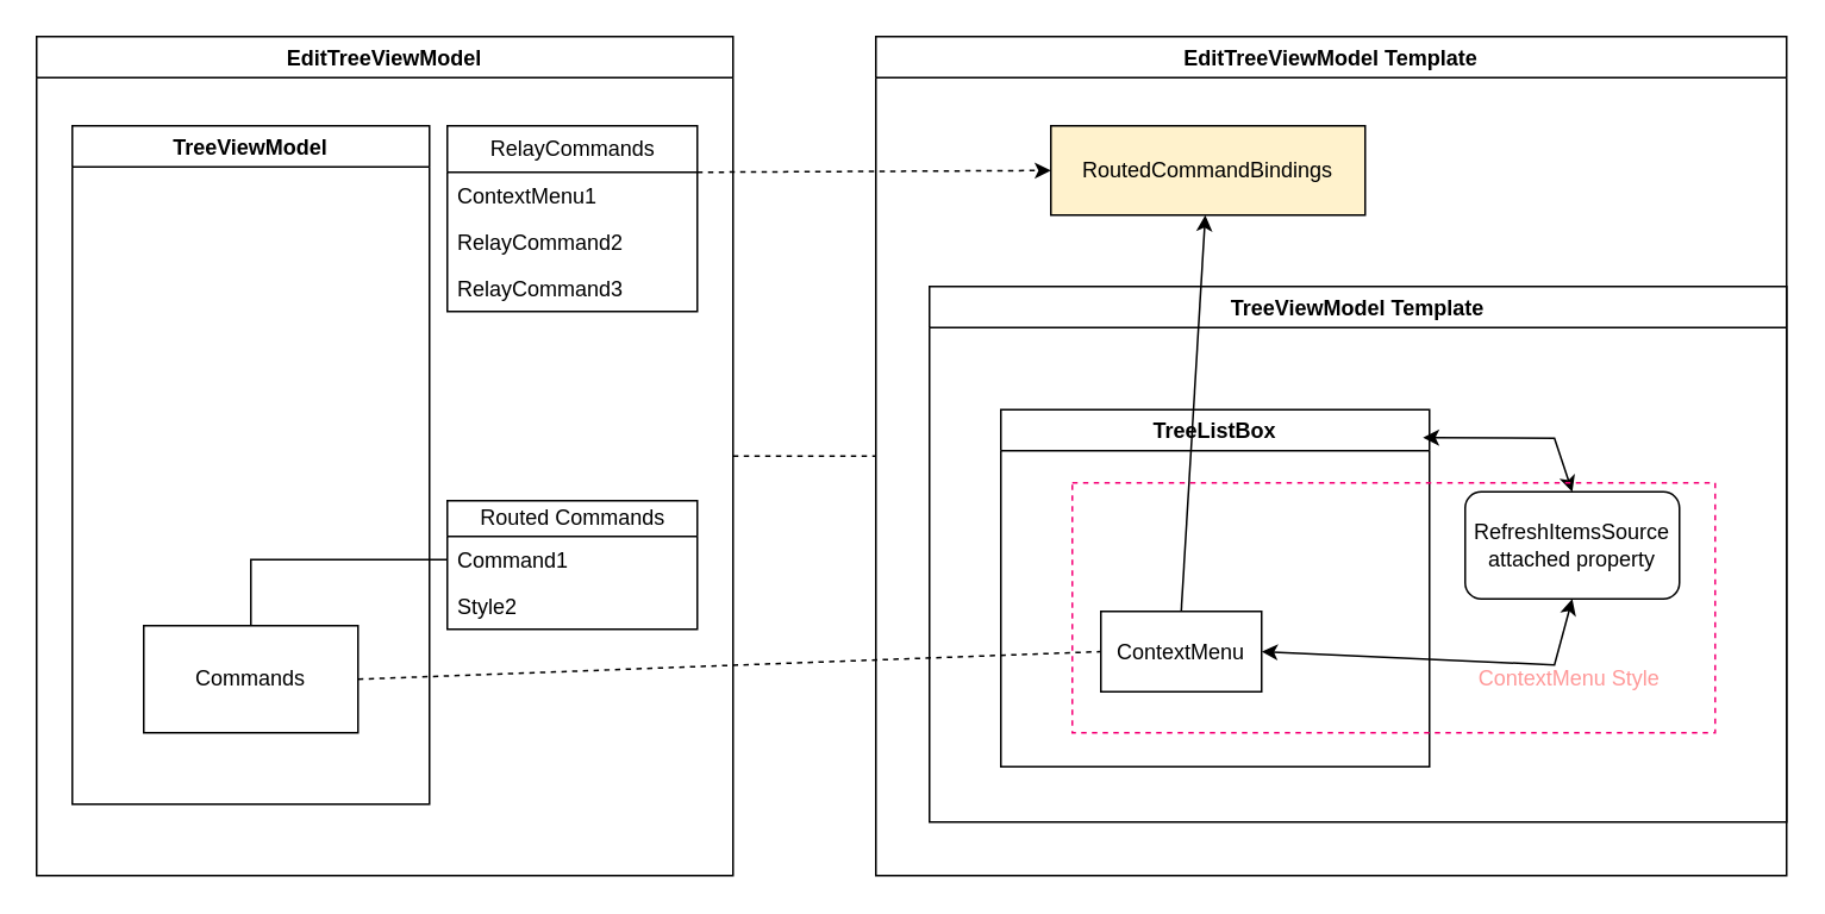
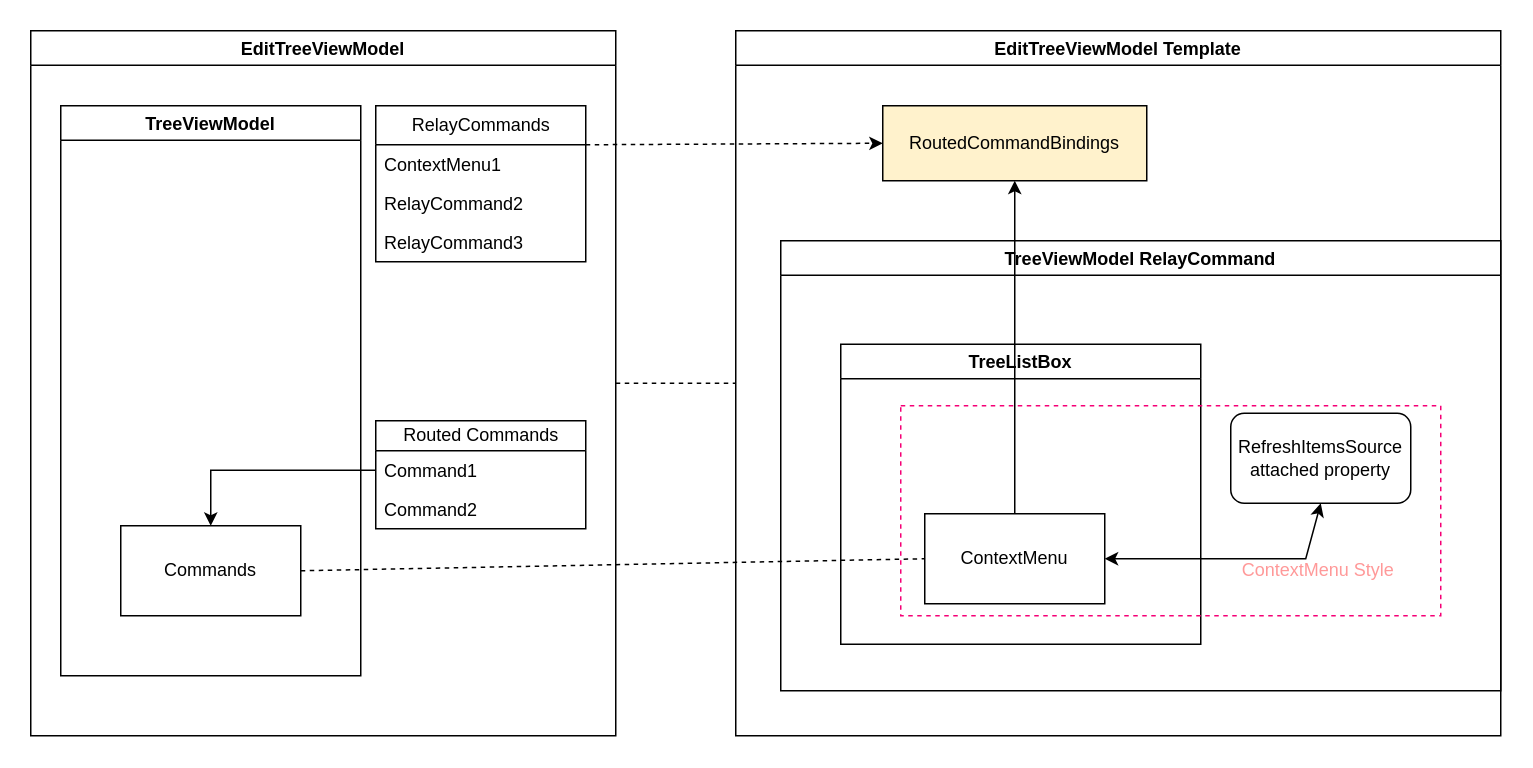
  <mxCell id="0" />
  <mxCell id="1" parent="0" />
  <mxCell id="2" value="EditTreeViewModel Template" style="swimlane;" vertex="1" parent="1"><mxGeometry x="490" y="20" width="510" height="470" as="geometry" /></mxCell>
- <mxCell id="3" value="TreeViewModel Template" style="swimlane;" vertex="1" parent="2"><mxGeometry x="30" y="140" width="480" height="300" as="geometry" /></mxCell>
+ <mxCell id="3" value="TreeViewModel RelayCommand" style="swimlane;" vertex="1" parent="2"><mxGeometry x="30" y="140" width="480" height="300" as="geometry" /></mxCell>
  <mxCell id="4" value="TreeListBox" style="swimlane;" vertex="1" parent="3"><mxGeometry x="40" y="69" width="240" height="200" as="geometry" /></mxCell>
- <mxCell id="5" value="ContextMenu" style="rounded=0;whiteSpace=wrap;html=1;" vertex="1" parent="4"><mxGeometry x="56" y="113" width="90" height="45" as="geometry" /></mxCell>
+ <mxCell id="5" value="ContextMenu" style="rounded=0;whiteSpace=wrap;html=1;" vertex="1" parent="4"><mxGeometry x="56" y="113" width="120" height="60" as="geometry" /></mxCell>
  <mxCell id="6" value="&lt;div&gt;RefreshItemsSource&lt;/div&gt;&lt;div&gt;attached property&lt;/div&gt;" style="rounded=1;whiteSpace=wrap;html=1;" vertex="1" parent="3"><mxGeometry x="300" y="115" width="120" height="60" as="geometry" /></mxCell>
- <mxCell id="7" value="" style="endArrow=classic;startArrow=classic;html=1;rounded=0;exitX=0.985;exitY=0.078;exitDx=0;exitDy=0;exitPerimeter=0;entryX=0.5;entryY=0;entryDx=0;entryDy=0;" edge="1" parent="3" source="4" target="6"><mxGeometry width="50" height="50" relative="1" as="geometry"><mxPoint x="310" y="120" as="sourcePoint" /><mxPoint x="360" y="70" as="targetPoint" /><Array as="points"><mxPoint x="350" y="85" /></Array></mxGeometry></mxCell>
  <mxCell id="8" value="" style="endArrow=classic;startArrow=classic;html=1;rounded=0;entryX=0.5;entryY=1;entryDx=0;entryDy=0;exitX=1;exitY=0.5;exitDx=0;exitDy=0;" edge="1" parent="3" source="5" target="6"><mxGeometry width="50" height="50" relative="1" as="geometry"><mxPoint x="320" y="260" as="sourcePoint" /><mxPoint x="370" y="210" as="targetPoint" /><Array as="points"><mxPoint x="350" y="212" /></Array></mxGeometry></mxCell>
  <mxCell id="9" value="RoutedCommandBindings" style="rounded=0;whiteSpace=wrap;html=1;fillColor=#fff2cc;" vertex="1" parent="2"><mxGeometry x="98" y="50" width="176" height="50" as="geometry" /></mxCell>
  <mxCell id="10" value="" style="endArrow=classic;html=1;rounded=0;exitX=0.5;exitY=0;exitDx=0;exitDy=0;" edge="1" parent="2" source="5" target="9"><mxGeometry width="50" height="50" relative="1" as="geometry"><mxPoint x="20" y="260" as="sourcePoint" /><mxPoint x="70" y="210" as="targetPoint" /></mxGeometry></mxCell>
  <mxCell id="11" value="" style="endArrow=none;dashed=1;html=1;rounded=0;exitX=1;exitY=0.5;exitDx=0;exitDy=0;entryX=0;entryY=0.5;entryDx=0;entryDy=0;" edge="1" parent="1" source="12" target="2"><mxGeometry width="50" height="50" relative="1" as="geometry"><mxPoint x="410" y="200" as="sourcePoint" /><mxPoint x="460" y="150" as="targetPoint" /></mxGeometry></mxCell>
  <mxCell id="12" value="EditTreeViewModel" style="swimlane;" vertex="1" parent="1"><mxGeometry x="20" y="20" width="390" height="470" as="geometry" /></mxCell>
  <mxCell id="13" value="Routed Commands" style="swimlane;fontStyle=0;childLayout=stackLayout;horizontal=1;startSize=20;fillColor=none;horizontalStack=0;resizeParent=1;resizeParentMax=0;resizeLast=0;collapsible=1;marginBottom=0;html=1;" vertex="1" parent="12"><mxGeometry x="230" y="260" width="140" height="72" as="geometry" /></mxCell>
  <mxCell id="14" value="Command1" style="text;strokeColor=none;fillColor=none;align=left;verticalAlign=top;spacingLeft=4;spacingRight=4;overflow=hidden;rotatable=0;points=[[0,0.5],[1,0.5]];portConstraint=eastwest;whiteSpace=wrap;html=1;" vertex="1" parent="13"><mxGeometry y="20" width="140" height="26" as="geometry" /></mxCell>
- <mxCell id="15" value="Style2" style="text;strokeColor=none;fillColor=none;align=left;verticalAlign=top;spacingLeft=4;spacingRight=4;overflow=hidden;rotatable=0;points=[[0,0.5],[1,0.5]];portConstraint=eastwest;whiteSpace=wrap;html=1;" vertex="1" parent="13"><mxGeometry y="46" width="140" height="26" as="geometry" /></mxCell>
+ <mxCell id="15" value="Command2" style="text;strokeColor=none;fillColor=none;align=left;verticalAlign=top;spacingLeft=4;spacingRight=4;overflow=hidden;rotatable=0;points=[[0,0.5],[1,0.5]];portConstraint=eastwest;whiteSpace=wrap;html=1;" vertex="1" parent="13"><mxGeometry y="46" width="140" height="26" as="geometry" /></mxCell>
  <mxCell id="16" value="TreeViewModel" style="swimlane;" vertex="1" parent="12"><mxGeometry x="20" y="50" width="200" height="380" as="geometry" /></mxCell>
  <mxCell id="17" value="Commands" style="rounded=0;whiteSpace=wrap;html=1;" vertex="1" parent="16"><mxGeometry x="40" y="280" width="120" height="60" as="geometry" /></mxCell>
  <mxCell id="18" value="RelayCommands" style="swimlane;fontStyle=0;childLayout=stackLayout;horizontal=1;startSize=26;fillColor=none;horizontalStack=0;resizeParent=1;resizeParentMax=0;resizeLast=0;collapsible=1;marginBottom=0;html=1;" vertex="1" parent="12"><mxGeometry x="230" y="50" width="140" height="104" as="geometry" /></mxCell>
  <mxCell id="19" value="ContextMenu1" style="text;strokeColor=none;fillColor=none;align=left;verticalAlign=top;spacingLeft=4;spacingRight=4;overflow=hidden;rotatable=0;points=[[0,0.5],[1,0.5]];portConstraint=eastwest;whiteSpace=wrap;html=1;" vertex="1" parent="18"><mxGeometry y="26" width="140" height="26" as="geometry" /></mxCell>
  <mxCell id="20" value="RelayCommand2&lt;div&gt;&lt;br&gt;&lt;/div&gt;" style="text;strokeColor=none;fillColor=none;align=left;verticalAlign=top;spacingLeft=4;spacingRight=4;overflow=hidden;rotatable=0;points=[[0,0.5],[1,0.5]];portConstraint=eastwest;whiteSpace=wrap;html=1;" vertex="1" parent="18"><mxGeometry y="52" width="140" height="26" as="geometry" /></mxCell>
  <mxCell id="21" value="RelayCommand3" style="text;strokeColor=none;fillColor=none;align=left;verticalAlign=top;spacingLeft=4;spacingRight=4;overflow=hidden;rotatable=0;points=[[0,0.5],[1,0.5]];portConstraint=eastwest;whiteSpace=wrap;html=1;" vertex="1" parent="18"><mxGeometry y="78" width="140" height="26" as="geometry" /></mxCell>
- <mxCell id="22" value="" style="endArrow=none;html=1;rounded=0;entryX=0.5;entryY=0;entryDx=0;entryDy=0;exitX=0;exitY=0.5;exitDx=0;exitDy=0;" edge="1" parent="12" source="14" target="17"><mxGeometry width="50" height="50" relative="1" as="geometry"><mxPoint x="110" y="280" as="sourcePoint" /><mxPoint x="160" y="230" as="targetPoint" /><Array as="points"><mxPoint x="120" y="293" /></Array></mxGeometry></mxCell>
+ <mxCell id="22" value="" style="endArrow=classic;html=1;rounded=0;entryX=0.5;entryY=0;entryDx=0;entryDy=0;exitX=0;exitY=0.5;exitDx=0;exitDy=0;" edge="1" parent="12" source="14" target="17"><mxGeometry width="50" height="50" relative="1" as="geometry"><mxPoint x="110" y="280" as="sourcePoint" /><mxPoint x="160" y="230" as="targetPoint" /><Array as="points"><mxPoint x="120" y="293" /></Array></mxGeometry></mxCell>
  <mxCell id="23" value="" style="endArrow=none;dashed=1;html=1;rounded=0;entryX=0;entryY=0.5;entryDx=0;entryDy=0;exitX=1;exitY=0.5;exitDx=0;exitDy=0;" edge="1" parent="1" source="17" target="5"><mxGeometry width="50" height="50" relative="1" as="geometry"><mxPoint x="460" y="300" as="sourcePoint" /><mxPoint x="510" y="250" as="targetPoint" /></mxGeometry></mxCell>
  <mxCell id="24" value="" style="endArrow=classic;dashed=1;html=1;rounded=0;entryX=0;entryY=0.5;entryDx=0;entryDy=0;exitX=1;exitY=0.25;exitDx=0;exitDy=0;" edge="1" parent="1" source="18" target="9"><mxGeometry width="50" height="50" relative="1" as="geometry"><mxPoint x="500" y="280" as="sourcePoint" /><mxPoint x="550" y="230" as="targetPoint" /></mxGeometry></mxCell>
  <mxCell id="25" value="" style="rounded=0;whiteSpace=wrap;html=1;fillColor=none;strokeColor=#f50076;dashed=1;" vertex="1" parent="1"><mxGeometry x="600" y="270" width="360" height="140" as="geometry" /></mxCell>
  <mxCell id="26" value="ContextMenu Style" style="text;html=1;align=center;verticalAlign=middle;whiteSpace=wrap;rounded=0;fillColor=none;strokeColor=none;fontColor=#FF9999;" vertex="1" parent="1"><mxGeometry x="825" y="365" width="107" height="30" as="geometry" /></mxCell>
